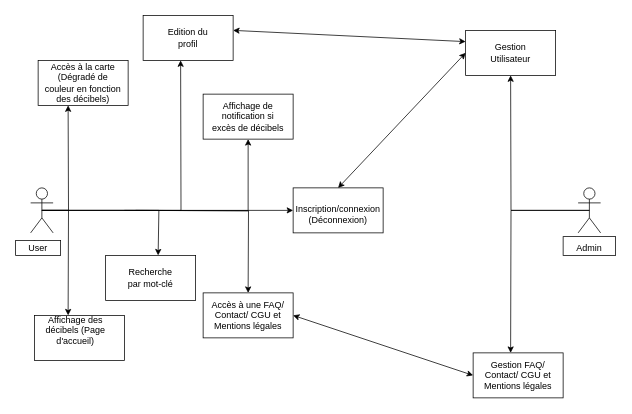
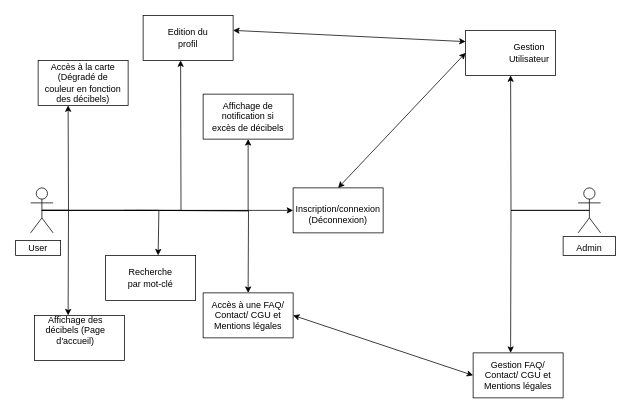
  <mxCell id="0" />
  <mxCell id="1" parent="0" />
  <mxCell id="2" style="edgeStyle=orthogonalEdgeStyle;rounded=0;orthogonalLoop=1;jettySize=auto;html=1;exitX=0.5;exitY=0.5;exitDx=0;exitDy=0;exitPerimeter=0;" edge="1" parent="1" source="9"><mxGeometry relative="1" as="geometry"><mxPoint x="90" y="140" as="targetPoint" /></mxGeometry></mxCell>
  <mxCell id="3" style="edgeStyle=orthogonalEdgeStyle;rounded=0;orthogonalLoop=1;jettySize=auto;html=1;exitX=0.5;exitY=0.5;exitDx=0;exitDy=0;exitPerimeter=0;" edge="1" parent="1" source="9"><mxGeometry relative="1" as="geometry"><mxPoint x="90" y="420" as="targetPoint" /></mxGeometry></mxCell>
  <mxCell id="4" style="edgeStyle=orthogonalEdgeStyle;rounded=0;orthogonalLoop=1;jettySize=auto;html=1;exitX=0.5;exitY=0.5;exitDx=0;exitDy=0;exitPerimeter=0;" edge="1" parent="1" source="9" target="14"><mxGeometry relative="1" as="geometry"><mxPoint x="240" y="280.182" as="targetPoint" /></mxGeometry></mxCell>
  <mxCell id="5" style="edgeStyle=orthogonalEdgeStyle;rounded=0;orthogonalLoop=1;jettySize=auto;html=1;exitX=0.5;exitY=0.5;exitDx=0;exitDy=0;exitPerimeter=0;entryX=0.5;entryY=1;entryDx=0;entryDy=0;" edge="1" parent="1" target="16"><mxGeometry relative="1" as="geometry"><mxPoint x="325" y="190" as="targetPoint" /><mxPoint x="180" y="280" as="sourcePoint" /></mxGeometry></mxCell>
  <mxCell id="6" style="edgeStyle=orthogonalEdgeStyle;rounded=0;orthogonalLoop=1;jettySize=auto;html=1;exitX=0.5;exitY=0.5;exitDx=0;exitDy=0;exitPerimeter=0;" edge="1" parent="1"><mxGeometry relative="1" as="geometry"><mxPoint x="330" y="390" as="targetPoint" /><mxPoint x="165" y="280" as="sourcePoint" /></mxGeometry></mxCell>
  <mxCell id="7" style="edgeStyle=orthogonalEdgeStyle;rounded=0;orthogonalLoop=1;jettySize=auto;html=1;exitX=0.5;exitY=0.5;exitDx=0;exitDy=0;exitPerimeter=0;" edge="1" parent="1" source="9"><mxGeometry relative="1" as="geometry"><mxPoint x="210" y="340" as="targetPoint" /><Array as="points"><mxPoint x="211" y="280" /><mxPoint x="211" y="340" /></Array></mxGeometry></mxCell>
  <mxCell id="8" style="edgeStyle=orthogonalEdgeStyle;rounded=0;orthogonalLoop=1;jettySize=auto;html=1;exitX=0.5;exitY=0.5;exitDx=0;exitDy=0;exitPerimeter=0;" edge="1" parent="1" source="9"><mxGeometry relative="1" as="geometry"><mxPoint x="240" y="80" as="targetPoint" /></mxGeometry></mxCell>
  <mxCell id="9" value="Actor" style="shape=umlActor;verticalLabelPosition=bottom;verticalAlign=top;html=1;outlineConnect=0;" vertex="1" parent="1"><mxGeometry x="40" y="250" width="30" height="60" as="geometry" /></mxCell>
  <mxCell id="10" value="" style="rounded=0;whiteSpace=wrap;html=1;" vertex="1" parent="1"><mxGeometry x="50" y="80" width="120" height="60" as="geometry" /></mxCell>
  <mxCell id="11" value="Accès à la carte (Dégradé de couleur en fonction des décibels)" style="text;html=1;strokeColor=none;fillColor=none;align=center;verticalAlign=middle;whiteSpace=wrap;rounded=0;" vertex="1" parent="1"><mxGeometry x="55" y="95" width="110" height="30" as="geometry" /></mxCell>
  <mxCell id="12" value="" style="rounded=0;whiteSpace=wrap;html=1;" vertex="1" parent="1"><mxGeometry x="45" y="420" width="120" height="60" as="geometry" /></mxCell>
  <mxCell id="13" value="Affichage des décibels (Page d'accueil)" style="text;html=1;strokeColor=none;fillColor=none;align=center;verticalAlign=middle;whiteSpace=wrap;rounded=0;" vertex="1" parent="1"><mxGeometry x="50" y="425" width="100" height="30" as="geometry" /></mxCell>
  <mxCell id="14" value="" style="rounded=0;whiteSpace=wrap;html=1;" vertex="1" parent="1"><mxGeometry x="390" y="250.002" width="120" height="60" as="geometry" /></mxCell>
  <mxCell id="15" value="Inscription/connexion&lt;br&gt;(Déconnexion)" style="text;html=1;strokeColor=none;fillColor=none;align=center;verticalAlign=middle;whiteSpace=wrap;rounded=0;" vertex="1" parent="1"><mxGeometry x="410" y="260" width="80" height="50" as="geometry" /></mxCell>
  <mxCell id="16" value="" style="rounded=0;whiteSpace=wrap;html=1;" vertex="1" parent="1"><mxGeometry x="270" y="125" width="120" height="60" as="geometry" /></mxCell>
  <mxCell id="17" value="Affichage de notification si excès de décibels" style="text;html=1;strokeColor=none;fillColor=none;align=center;verticalAlign=middle;whiteSpace=wrap;rounded=0;" vertex="1" parent="1"><mxGeometry x="280" y="140" width="100" height="30" as="geometry" /></mxCell>
  <mxCell id="18" style="edgeStyle=orthogonalEdgeStyle;rounded=0;orthogonalLoop=1;jettySize=auto;html=1;exitX=0.5;exitY=0.5;exitDx=0;exitDy=0;exitPerimeter=0;" edge="1" parent="1" source="20"><mxGeometry relative="1" as="geometry"><mxPoint x="680" y="470" as="targetPoint" /></mxGeometry></mxCell>
  <mxCell id="19" style="edgeStyle=orthogonalEdgeStyle;rounded=0;orthogonalLoop=1;jettySize=auto;html=1;exitX=0.5;exitY=0.5;exitDx=0;exitDy=0;exitPerimeter=0;" edge="1" parent="1" source="20"><mxGeometry relative="1" as="geometry"><mxPoint x="680" y="100" as="targetPoint" /></mxGeometry></mxCell>
  <mxCell id="20" value="Actor" style="shape=umlActor;verticalLabelPosition=bottom;verticalAlign=top;html=1;outlineConnect=0;" vertex="1" parent="1"><mxGeometry x="770" y="250" width="30" height="60" as="geometry" /></mxCell>
  <mxCell id="21" value="Text" style="text;html=1;strokeColor=none;fillColor=none;align=center;verticalAlign=middle;whiteSpace=wrap;rounded=0;" vertex="1" parent="1"><mxGeometry x="300" y="405" width="60" height="30" as="geometry" /></mxCell>
  <mxCell id="22" value="Accès à une FAQ/ Contact/&amp;nbsp;CGU et Mentions légales" style="rounded=0;whiteSpace=wrap;html=1;" vertex="1" parent="1"><mxGeometry x="270" y="390" width="120" height="60" as="geometry" /></mxCell>
  <mxCell id="23" value="" style="rounded=0;whiteSpace=wrap;html=1;" vertex="1" parent="1"><mxGeometry x="140" y="340" width="120" height="60" as="geometry" /></mxCell>
  <mxCell id="24" value="Recherche par mot-clé" style="text;html=1;strokeColor=none;fillColor=none;align=center;verticalAlign=middle;whiteSpace=wrap;rounded=0;" vertex="1" parent="1"><mxGeometry x="160" y="355" width="80" height="30" as="geometry" /></mxCell>
  <mxCell id="25" value="" style="rounded=0;whiteSpace=wrap;html=1;" vertex="1" parent="1"><mxGeometry x="630" y="470" width="120" height="60" as="geometry" /></mxCell>
  <mxCell id="26" value="Gestion FAQ/ Contact/ CGU et Mentions légales" style="text;html=1;strokeColor=none;fillColor=none;align=center;verticalAlign=middle;whiteSpace=wrap;rounded=0;" vertex="1" parent="1"><mxGeometry x="640" y="485" width="100" height="30" as="geometry" /></mxCell>
  <mxCell id="27" value="" style="endArrow=classic;startArrow=classic;html=1;rounded=0;exitX=1;exitY=0.5;exitDx=0;exitDy=0;entryX=0;entryY=0.5;entryDx=0;entryDy=0;" edge="1" parent="1" source="22" target="25"><mxGeometry width="50" height="50" relative="1" as="geometry"><mxPoint x="380" y="320" as="sourcePoint" /><mxPoint x="430" y="270" as="targetPoint" /></mxGeometry></mxCell>
  <mxCell id="28" value="" style="rounded=0;whiteSpace=wrap;html=1;" vertex="1" parent="1"><mxGeometry x="620" y="40" width="120" height="60" as="geometry" /></mxCell>
- <mxCell id="29" value="Gestion Utilisateur" style="text;html=1;strokeColor=none;fillColor=none;align=center;verticalAlign=middle;whiteSpace=wrap;rounded=0;" vertex="1" parent="1"><mxGeometry x="650" y="55" width="60" height="30" as="geometry" /></mxCell>
+ <mxCell id="29" value="Gestion Utilisateur" style="text;html=1;strokeColor=none;fillColor=none;align=center;verticalAlign=middle;whiteSpace=wrap;rounded=0;" vertex="1" parent="1"><mxGeometry x="675" y="55" width="60" height="30" as="geometry" /></mxCell>
  <mxCell id="30" value="" style="endArrow=classic;startArrow=classic;html=1;rounded=0;entryX=0;entryY=0.5;entryDx=0;entryDy=0;" edge="1" parent="1" target="28"><mxGeometry width="50" height="50" relative="1" as="geometry"><mxPoint x="450" y="250" as="sourcePoint" /><mxPoint x="430" y="270" as="targetPoint" /></mxGeometry></mxCell>
  <mxCell id="31" value="" style="rounded=0;whiteSpace=wrap;html=1;" vertex="1" parent="1"><mxGeometry x="190" y="20" width="120" height="60" as="geometry" /></mxCell>
  <mxCell id="32" value="Edition du profil" style="text;html=1;strokeColor=none;fillColor=none;align=center;verticalAlign=middle;whiteSpace=wrap;rounded=0;" vertex="1" parent="1"><mxGeometry x="220" y="35" width="60" height="30" as="geometry" /></mxCell>
  <mxCell id="33" value="" style="endArrow=classic;startArrow=classic;html=1;rounded=0;entryX=0;entryY=0.25;entryDx=0;entryDy=0;" edge="1" parent="1" target="28"><mxGeometry width="50" height="50" relative="1" as="geometry"><mxPoint x="310" y="40" as="sourcePoint" /><mxPoint x="430" y="270" as="targetPoint" /></mxGeometry></mxCell>
  <mxCell id="34" value="" style="rounded=0;whiteSpace=wrap;html=1;" vertex="1" parent="1"><mxGeometry x="20" y="320" width="60" height="20" as="geometry" /></mxCell>
  <mxCell id="35" value="User" style="text;html=1;strokeColor=none;fillColor=none;align=center;verticalAlign=middle;whiteSpace=wrap;rounded=0;" vertex="1" parent="1"><mxGeometry x="20" y="315" width="60" height="30" as="geometry" /></mxCell>
  <mxCell id="36" value="" style="rounded=0;whiteSpace=wrap;html=1;" vertex="1" parent="1"><mxGeometry x="750" y="315" width="70" height="25" as="geometry" /></mxCell>
  <mxCell id="37" value="Admin" style="text;html=1;strokeColor=none;fillColor=none;align=center;verticalAlign=middle;whiteSpace=wrap;rounded=0;" vertex="1" parent="1"><mxGeometry x="755" y="315" width="60" height="30" as="geometry" /></mxCell>
